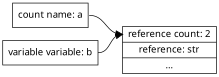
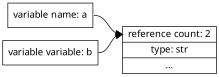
  digraph {
    rankdir=LR
    node [fontname=monaco shape=record]
    edge [fontname=monaco headport=f1 tailport=e]
-   n1 [label="count name: a"]
-   n2 [label="<f1> reference count: 2 | <f2> reference: str | <f3> ..."]
+   n1 [label="variable name: a"]
+   n2 [label="<f1> reference count: 2 | <f2> type: str | <f3> ..."]
    n3 [label="variable variable: b"]
    n1 -> n2
    n3 -> n2
  }
